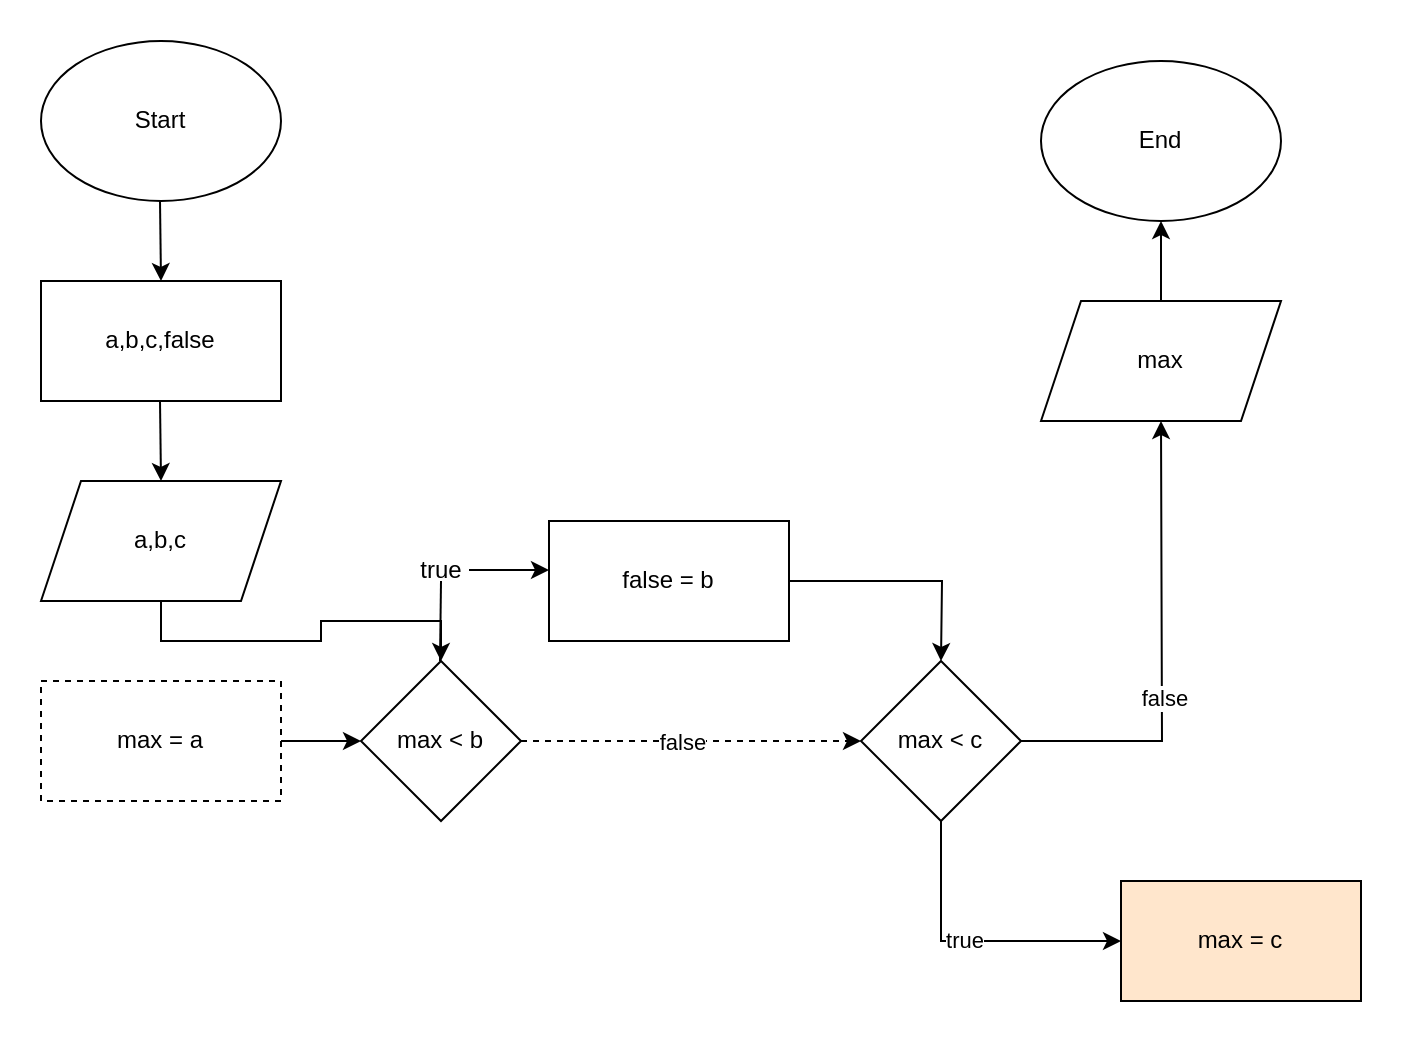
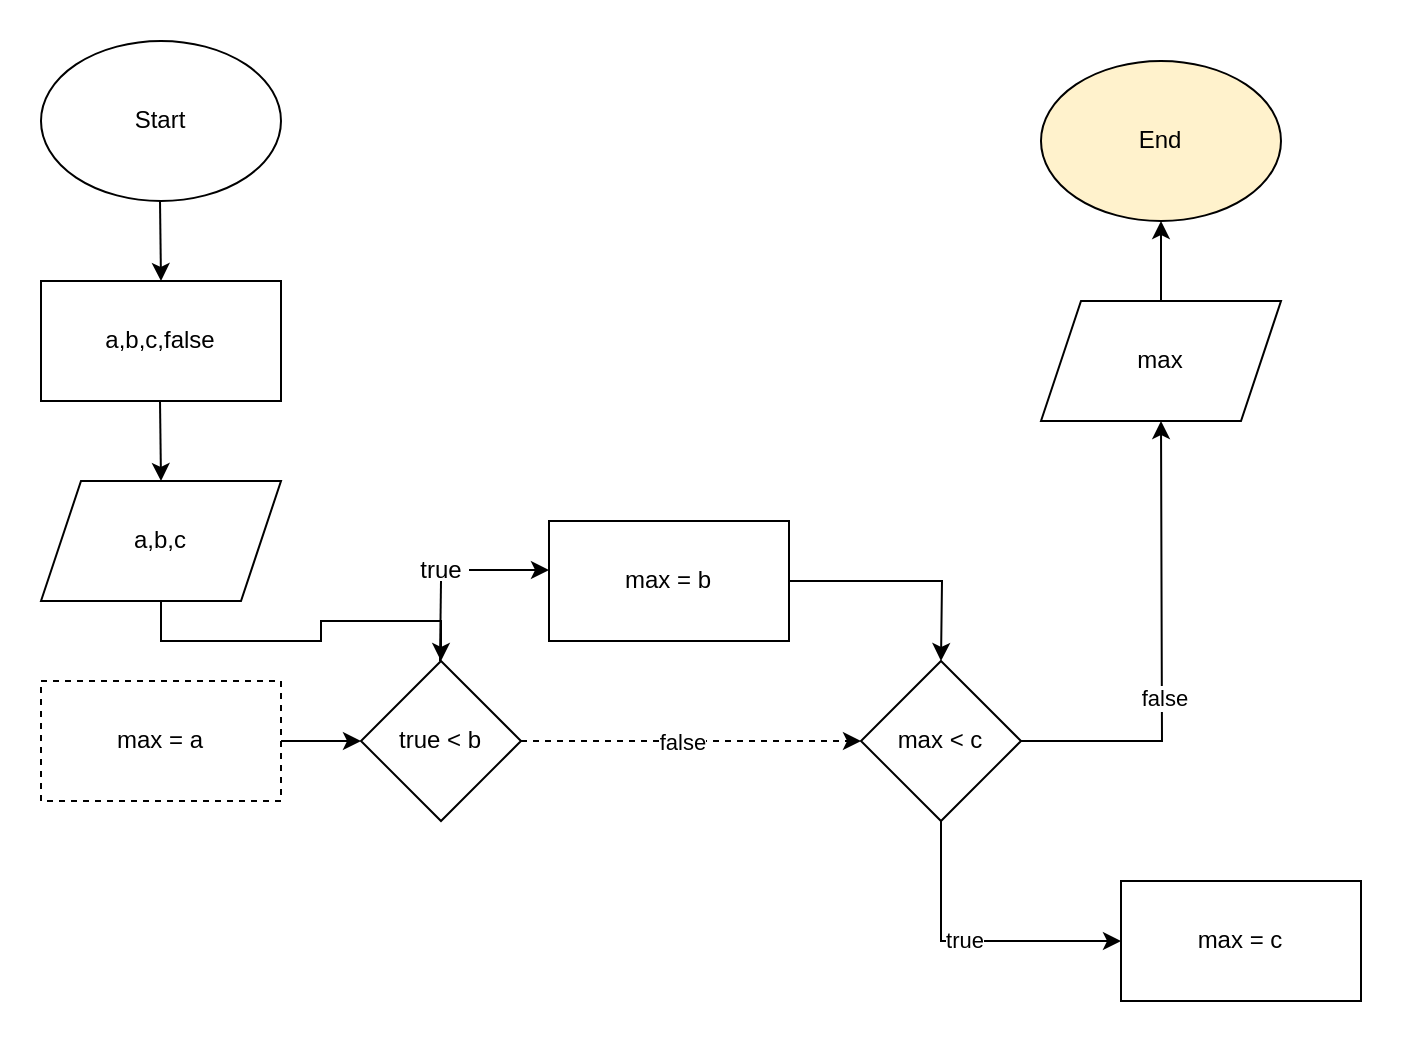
  <mxCell id="0" />
  <mxCell id="1" parent="0" />
  <mxCell id="2" value="&lt;font style=&quot;vertical-align: inherit;&quot;&gt;&lt;font style=&quot;vertical-align: inherit;&quot;&gt;Start&lt;/font&gt;&lt;/font&gt;" style="ellipse;whiteSpace=wrap;html=1;" vertex="1" parent="1"><mxGeometry x="20" y="20" width="120" height="80" as="geometry" /></mxCell>
  <mxCell id="3" value="" style="endArrow=classic;html=1;rounded=0;" edge="1" parent="1"><mxGeometry width="50" height="50" relative="1" as="geometry"><mxPoint x="79.5" y="100" as="sourcePoint" /><mxPoint x="80" y="140" as="targetPoint" /><Array as="points" /></mxGeometry></mxCell>
  <mxCell id="4" value="&lt;font style=&quot;vertical-align: inherit;&quot;&gt;&lt;font style=&quot;vertical-align: inherit;&quot;&gt;&lt;font style=&quot;vertical-align: inherit;&quot;&gt;&lt;font style=&quot;vertical-align: inherit;&quot;&gt;a,b,c,false&lt;/font&gt;&lt;/font&gt;&lt;/font&gt;&lt;/font&gt;" style="rounded=0;whiteSpace=wrap;html=1;" vertex="1" parent="1"><mxGeometry x="20" y="140" width="120" height="60" as="geometry" /></mxCell>
  <mxCell id="5" value="" style="endArrow=classic;html=1;rounded=0;" edge="1" parent="1"><mxGeometry width="50" height="50" relative="1" as="geometry"><mxPoint x="79.5" y="200" as="sourcePoint" /><mxPoint x="80" y="240" as="targetPoint" /><Array as="points" /></mxGeometry></mxCell>
  <mxCell id="6" style="edgeStyle=orthogonalEdgeStyle;rounded=0;orthogonalLoop=1;jettySize=auto;html=1;exitX=0.5;exitY=1;exitDx=0;exitDy=0;" edge="1" parent="1" source="7" target="12"><mxGeometry relative="1" as="geometry"><mxPoint x="80" y="340" as="targetPoint" /></mxGeometry></mxCell>
  <mxCell id="7" value="&lt;font style=&quot;vertical-align: inherit;&quot;&gt;&lt;font style=&quot;vertical-align: inherit;&quot;&gt;a,b,c&lt;/font&gt;&lt;/font&gt;" style="shape=parallelogram;perimeter=parallelogramPerimeter;whiteSpace=wrap;html=1;fixedSize=1;" vertex="1" parent="1"><mxGeometry x="20" y="240" width="120" height="60" as="geometry" /></mxCell>
  <mxCell id="8" style="edgeStyle=orthogonalEdgeStyle;rounded=0;orthogonalLoop=1;jettySize=auto;html=1;" edge="1" parent="1" source="9"><mxGeometry relative="1" as="geometry"><mxPoint x="180" y="370" as="targetPoint" /></mxGeometry></mxCell>
  <mxCell id="9" value="&lt;font style=&quot;vertical-align: inherit;&quot;&gt;&lt;font style=&quot;vertical-align: inherit;&quot;&gt;&lt;font style=&quot;vertical-align: inherit;&quot;&gt;&lt;font style=&quot;vertical-align: inherit;&quot;&gt;&lt;font style=&quot;vertical-align: inherit;&quot;&gt;&lt;font style=&quot;vertical-align: inherit;&quot;&gt;max = a&lt;/font&gt;&lt;/font&gt;&lt;/font&gt;&lt;/font&gt;&lt;/font&gt;&lt;/font&gt;" style="rounded=0;whiteSpace=wrap;html=1;dashed=1;" vertex="1" parent="1"><mxGeometry x="20" y="340" width="120" height="60" as="geometry" /></mxCell>
  <mxCell id="10" style="edgeStyle=orthogonalEdgeStyle;rounded=0;orthogonalLoop=1;jettySize=auto;html=1;entryX=0;entryY=0.5;entryDx=0;entryDy=0;dashed=1;" edge="1" parent="1" source="12" target="22"><mxGeometry relative="1" as="geometry"><Array as="points"><mxPoint x="330" y="370" /><mxPoint x="330" y="370" /></Array></mxGeometry></mxCell>
  <mxCell id="11" value="&lt;font style=&quot;vertical-align: inherit;&quot;&gt;&lt;font style=&quot;vertical-align: inherit;&quot;&gt;false&lt;/font&gt;&lt;/font&gt;" style="edgeLabel;html=1;align=center;verticalAlign=middle;resizable=0;points=[];" connectable="0" vertex="1" parent="10"><mxGeometry x="-0.059" relative="1" as="geometry"><mxPoint as="offset" /></mxGeometry></mxCell>
- <mxCell id="12" value="&lt;font style=&quot;vertical-align: inherit;&quot;&gt;&lt;font style=&quot;vertical-align: inherit;&quot;&gt;&lt;font style=&quot;vertical-align: inherit;&quot;&gt;&lt;font style=&quot;vertical-align: inherit;&quot;&gt;max &amp;lt; b&lt;/font&gt;&lt;/font&gt;&lt;/font&gt;&lt;/font&gt;" style="rhombus;whiteSpace=wrap;html=1;" vertex="1" parent="1"><mxGeometry x="180" y="330" width="80" height="80" as="geometry" /></mxCell>
+ <mxCell id="12" value="&lt;font style=&quot;vertical-align: inherit;&quot;&gt;&lt;font style=&quot;vertical-align: inherit;&quot;&gt;&lt;font style=&quot;vertical-align: inherit;&quot;&gt;&lt;font style=&quot;vertical-align: inherit;&quot;&gt;true &amp;lt; b&lt;/font&gt;&lt;/font&gt;&lt;/font&gt;&lt;/font&gt;" style="rhombus;whiteSpace=wrap;html=1;" vertex="1" parent="1"><mxGeometry x="180" y="330" width="80" height="80" as="geometry" /></mxCell>
  <mxCell id="13" value="" style="endArrow=none;html=1;rounded=0;" edge="1" parent="1"><mxGeometry width="50" height="50" relative="1" as="geometry"><mxPoint x="219.5" y="330" as="sourcePoint" /><mxPoint x="220" y="290" as="targetPoint" /><Array as="points" /></mxGeometry></mxCell>
  <mxCell id="14" value="&lt;font style=&quot;vertical-align: inherit;&quot;&gt;&lt;font style=&quot;vertical-align: inherit;&quot;&gt;true&lt;/font&gt;&lt;/font&gt;" style="text;html=1;align=center;verticalAlign=middle;resizable=0;points=[];autosize=1;strokeColor=none;fillColor=none;" vertex="1" parent="1"><mxGeometry x="200" y="270" width="40" height="30" as="geometry" /></mxCell>
  <mxCell id="15" value="" style="endArrow=classic;html=1;rounded=0;" edge="1" parent="1"><mxGeometry width="50" height="50" relative="1" as="geometry"><mxPoint x="234" y="284.5" as="sourcePoint" /><mxPoint x="274" y="284.5" as="targetPoint" /><Array as="points"><mxPoint x="234" y="284.5" /></Array></mxGeometry></mxCell>
  <mxCell id="16" style="edgeStyle=orthogonalEdgeStyle;rounded=0;orthogonalLoop=1;jettySize=auto;html=1;" edge="1" parent="1" source="17"><mxGeometry relative="1" as="geometry"><mxPoint x="470" y="330" as="targetPoint" /></mxGeometry></mxCell>
- <mxCell id="17" value="&lt;font style=&quot;vertical-align: inherit;&quot;&gt;&lt;font style=&quot;vertical-align: inherit;&quot;&gt;false = b&lt;/font&gt;&lt;/font&gt;" style="rounded=0;whiteSpace=wrap;html=1;" vertex="1" parent="1"><mxGeometry x="274" y="260" width="120" height="60" as="geometry" /></mxCell>
+ <mxCell id="17" value="&lt;font style=&quot;vertical-align: inherit;&quot;&gt;&lt;font style=&quot;vertical-align: inherit;&quot;&gt;max = b&lt;/font&gt;&lt;/font&gt;" style="rounded=0;whiteSpace=wrap;html=1;" vertex="1" parent="1"><mxGeometry x="274" y="260" width="120" height="60" as="geometry" /></mxCell>
  <mxCell id="18" style="edgeStyle=orthogonalEdgeStyle;rounded=0;orthogonalLoop=1;jettySize=auto;html=1;" edge="1" parent="1" source="22"><mxGeometry relative="1" as="geometry"><mxPoint x="560" y="470" as="targetPoint" /><Array as="points"><mxPoint x="470" y="470" /><mxPoint x="470" y="470" /></Array></mxGeometry></mxCell>
  <mxCell id="19" value="&lt;font style=&quot;vertical-align: inherit;&quot;&gt;&lt;font style=&quot;vertical-align: inherit;&quot;&gt;true&lt;/font&gt;&lt;/font&gt;" style="edgeLabel;html=1;align=center;verticalAlign=middle;resizable=0;points=[];" connectable="0" vertex="1" parent="18"><mxGeometry x="-0.053" y="1" relative="1" as="geometry"><mxPoint as="offset" /></mxGeometry></mxCell>
  <mxCell id="20" style="edgeStyle=orthogonalEdgeStyle;rounded=0;orthogonalLoop=1;jettySize=auto;html=1;exitX=1;exitY=0.5;exitDx=0;exitDy=0;" edge="1" parent="1" source="22"><mxGeometry relative="1" as="geometry"><mxPoint x="580" y="210" as="targetPoint" /></mxGeometry></mxCell>
  <mxCell id="21" value="false" style="edgeLabel;html=1;align=center;verticalAlign=middle;resizable=0;points=[];" connectable="0" vertex="1" parent="20"><mxGeometry x="-0.189" y="-1" relative="1" as="geometry"><mxPoint y="1" as="offset" /></mxGeometry></mxCell>
  <mxCell id="22" value="&lt;font style=&quot;vertical-align: inherit;&quot;&gt;&lt;font style=&quot;vertical-align: inherit;&quot;&gt;&lt;font style=&quot;vertical-align: inherit;&quot;&gt;&lt;font style=&quot;vertical-align: inherit;&quot;&gt;&lt;font style=&quot;vertical-align: inherit;&quot;&gt;&lt;font style=&quot;vertical-align: inherit;&quot;&gt;&lt;font style=&quot;vertical-align: inherit;&quot;&gt;&lt;font style=&quot;vertical-align: inherit;&quot;&gt;max &amp;lt; c&lt;/font&gt;&lt;/font&gt;&lt;/font&gt;&lt;/font&gt;&lt;/font&gt;&lt;/font&gt;&lt;/font&gt;&lt;/font&gt;" style="rhombus;whiteSpace=wrap;html=1;" vertex="1" parent="1"><mxGeometry x="430" y="330" width="80" height="80" as="geometry" /></mxCell>
- <mxCell id="23" value="max = c" style="rounded=0;whiteSpace=wrap;html=1;fillColor=#ffe6cc;" vertex="1" parent="1"><mxGeometry x="560" y="440" width="120" height="60" as="geometry" /></mxCell>
+ <mxCell id="23" value="max = c" style="rounded=0;whiteSpace=wrap;html=1;" vertex="1" parent="1"><mxGeometry x="560" y="440" width="120" height="60" as="geometry" /></mxCell>
  <mxCell id="24" style="edgeStyle=orthogonalEdgeStyle;rounded=0;orthogonalLoop=1;jettySize=auto;html=1;" edge="1" parent="1" source="25"><mxGeometry relative="1" as="geometry"><mxPoint x="580" y="110" as="targetPoint" /></mxGeometry></mxCell>
  <mxCell id="25" value="max" style="shape=parallelogram;perimeter=parallelogramPerimeter;whiteSpace=wrap;html=1;fixedSize=1;" vertex="1" parent="1"><mxGeometry x="520" y="150" width="120" height="60" as="geometry" /></mxCell>
- <mxCell id="26" value="End" style="ellipse;whiteSpace=wrap;html=1;" vertex="1" parent="1"><mxGeometry x="520" y="30" width="120" height="80" as="geometry" /></mxCell>
+ <mxCell id="26" value="End" style="ellipse;whiteSpace=wrap;html=1;fillColor=#fff2cc;" vertex="1" parent="1"><mxGeometry x="520" y="30" width="120" height="80" as="geometry" /></mxCell>
